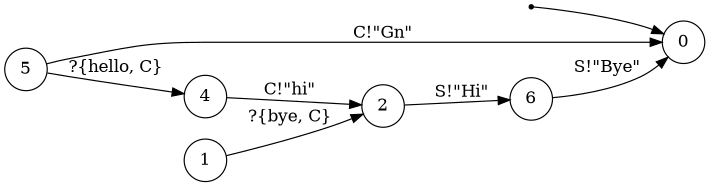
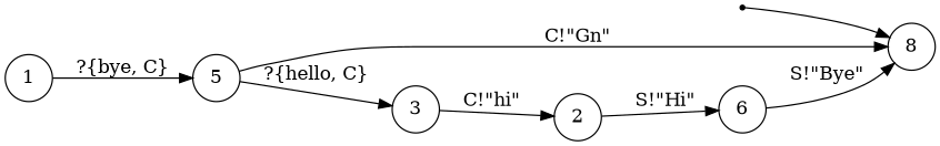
  digraph {
    rankdir=LR
    node [shape=circle]
    START [shape=point]
-   0
+   0 [label=8]
    1
    5
-   3 [label=4]
+   3
    2
    6
    START -> 0
-   1 -> 2 [label="?{bye, C}"]
+   1 -> 5 [label="?{bye, C}"]
    5 -> 0 [label="C!\"Gn\""]
    5 -> 3 [label="?{hello, C}"]
    3 -> 2 [label="C!\"hi\""]
    2 -> 6 [label="S!\"Hi\""]
    6 -> 0 [label="S!\"Bye\""]
  }
